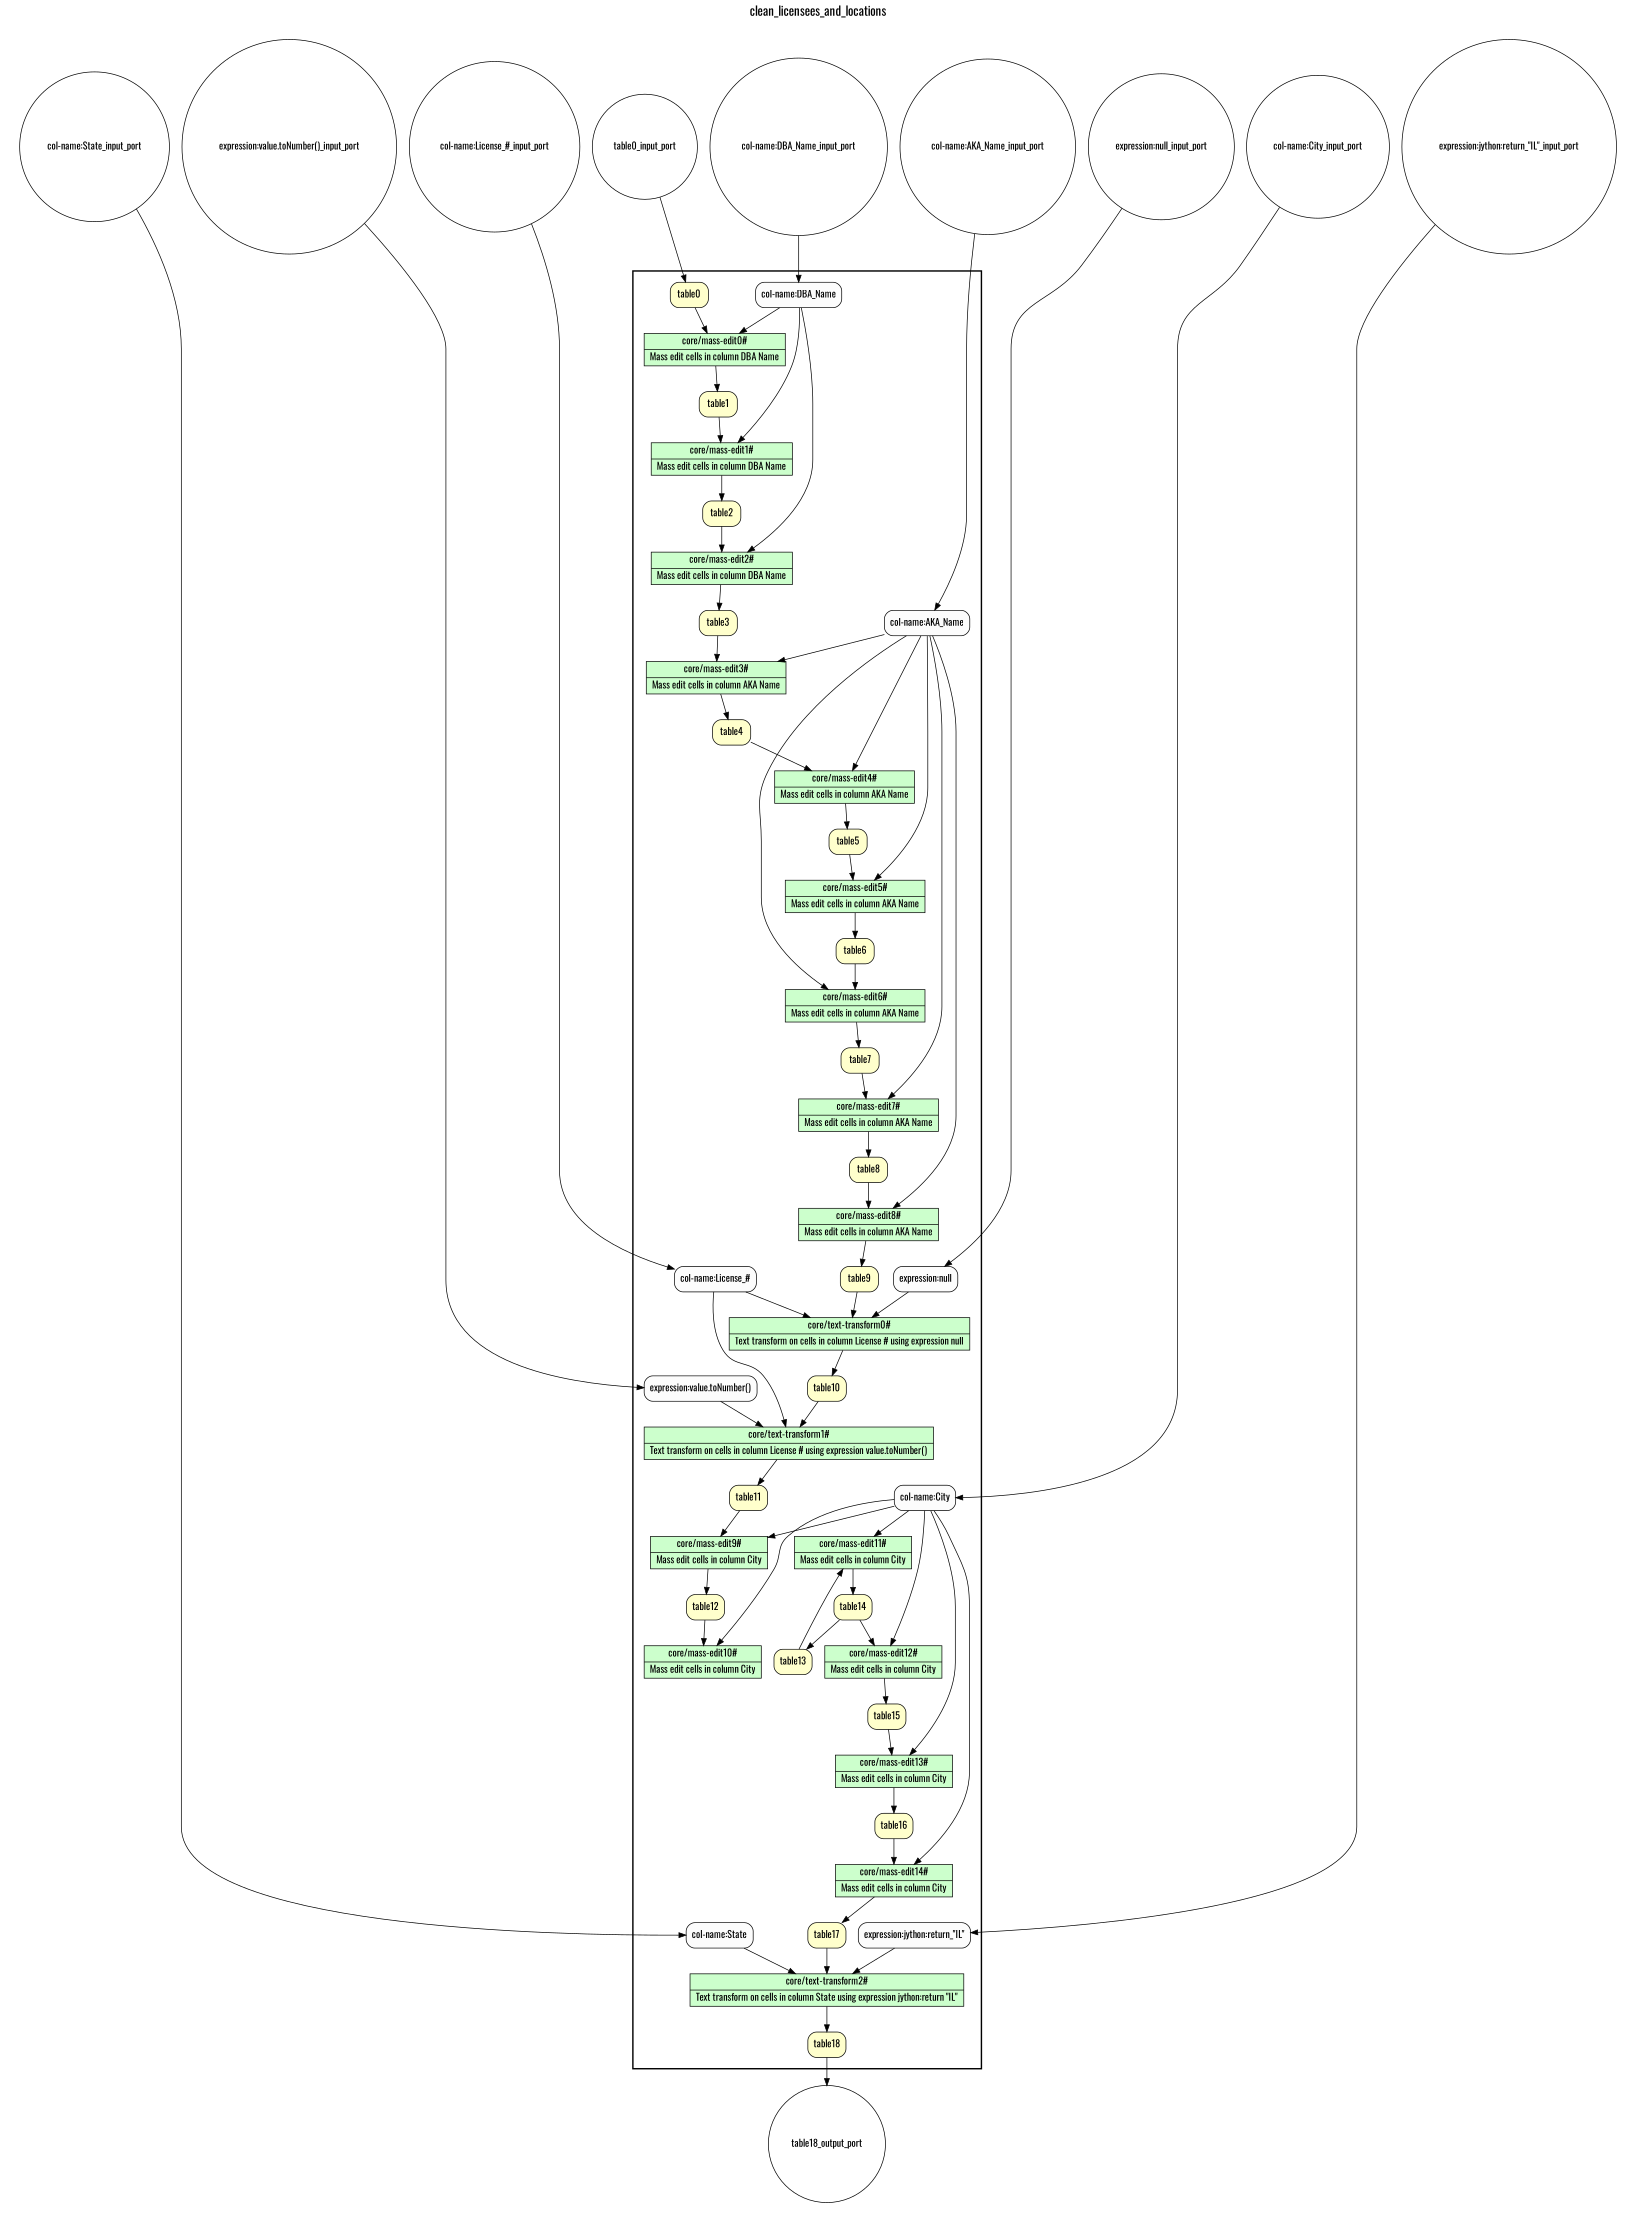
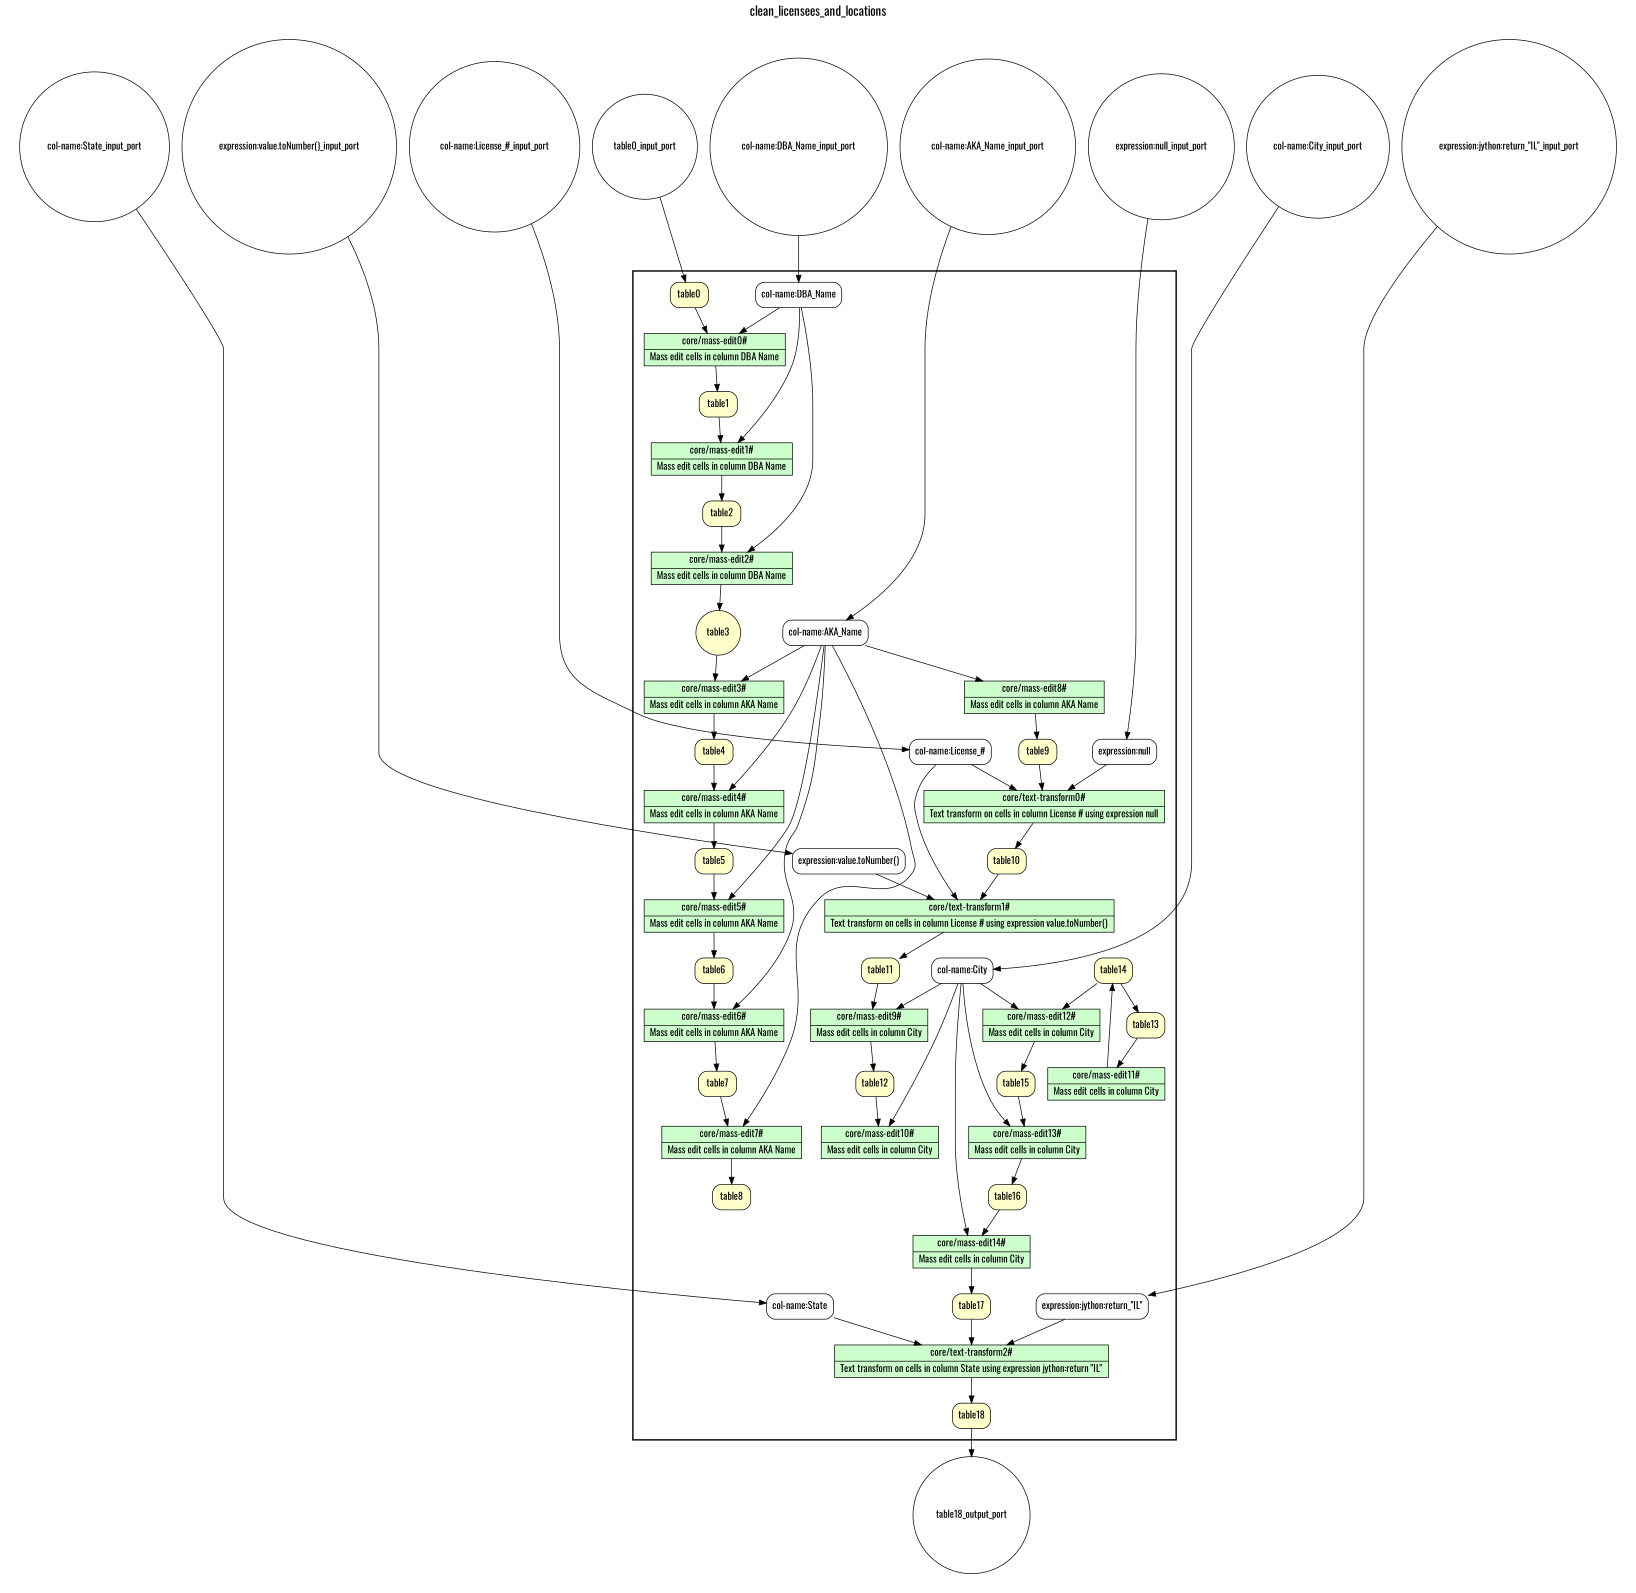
  digraph {
    fontname=Oswald
    fontsize=18
    label=clean_licensees_and_locations
    labelloc=t
    rankdir=TB
    node [fillcolor="#FFFFCC" fontname=Oswald peripheries=1 shape=box style="rounded,filled"]
    edge [fontname=Oswald]
    n1 [fillcolor="#CCFFCC" label="{<f0> core/mass-edit0# |<f1> Mass edit cells in column DBA Name}" rankdir=LR shape=record style=filled]
    table1
    n3 [fillcolor="#CCFFCC" label="{<f0> core/mass-edit1# |<f1> Mass edit cells in column DBA Name}" rankdir=LR shape=record style=filled]
    table2
    n5 [fillcolor="#CCFFCC" label="{<f0> core/mass-edit2# |<f1> Mass edit cells in column DBA Name}" rankdir=LR shape=record style=filled]
-   table3
+   table3 [shape=circle]
    n7 [fillcolor="#CCFFCC" label="{<f0> core/mass-edit3# |<f1> Mass edit cells in column AKA Name}" rankdir=LR shape=record style=filled]
    table4
    n9 [fillcolor="#CCFFCC" label="{<f0> core/mass-edit4# |<f1> Mass edit cells in column AKA Name}" rankdir=LR shape=record style=filled]
    table5
    n11 [fillcolor="#CCFFCC" label="{<f0> core/mass-edit5# |<f1> Mass edit cells in column AKA Name}" rankdir=LR shape=record style=filled]
    table6
    n13 [fillcolor="#CCFFCC" label="{<f0> core/mass-edit6# |<f1> Mass edit cells in column AKA Name}" rankdir=LR shape=record style=filled]
    table7
    n15 [fillcolor="#CCFFCC" label="{<f0> core/mass-edit7# |<f1> Mass edit cells in column AKA Name}" rankdir=LR shape=record style=filled]
    table8
    n17 [fillcolor="#CCFFCC" label="{<f0> core/mass-edit8# |<f1> Mass edit cells in column AKA Name}" rankdir=LR shape=record style=filled]
    table9
    n19 [fillcolor="#CCFFCC" label="{<f0> core/text-transform0# |<f1> Text transform on cells in column License # using expression null}" rankdir=LR shape=record style=filled]
    table10
    n21 [fillcolor="#CCFFCC" label="{<f0> core/text-transform1# |<f1> Text transform on cells in column License # using expression value.toNumber()}" rankdir=LR shape=record style=filled]
    table11
    n23 [fillcolor="#CCFFCC" label="{<f0> core/mass-edit9# |<f1> Mass edit cells in column City}" rankdir=LR shape=record style=filled]
    table12
    n25 [fillcolor="#CCFFCC" label="{<f0> core/mass-edit10# |<f1> Mass edit cells in column City}" rankdir=LR shape=record style=filled]
    table13
    n27 [fillcolor="#CCFFCC" label="{<f0> core/mass-edit11# |<f1> Mass edit cells in column City}" rankdir=LR shape=record style=filled]
    table14
    n29 [fillcolor="#CCFFCC" label="{<f0> core/mass-edit12# |<f1> Mass edit cells in column City}" rankdir=LR shape=record style=filled]
    table15
    n31 [fillcolor="#CCFFCC" label="{<f0> core/mass-edit13# |<f1> Mass edit cells in column City}" rankdir=LR shape=record style=filled]
    table16
    n33 [fillcolor="#CCFFCC" label="{<f0> core/mass-edit14# |<f1> Mass edit cells in column City}" rankdir=LR shape=record style=filled]
    table17
    n35 [fillcolor="#CCFFCC" label="{<f0> core/text-transform2# |<f1> Text transform on cells in column State using expression jython\:return \"IL\"}" rankdir=LR shape=record style=filled]
    table18
    table0
    "col-name:DBA_Name" [fillcolor="#FCFCFC"]
    "col-name:AKA_Name" [fillcolor="#FCFCFC"]
    "col-name:License_#" [fillcolor="#FCFCFC"]
    "expression:null" [fillcolor="#FCFCFC"]
    "expression:value.toNumber()" [fillcolor="#FCFCFC"]
    "col-name:City" [fillcolor="#FCFCFC"]
    "col-name:State" [fillcolor="#FCFCFC"]
    "expression:jython:return_\"IL\"" [fillcolor="#FCFCFC"]
    "col-name:AKA_Name_input_port" [fillcolor="#FFFFFF" shape=circle width=0.2]
    "col-name:DBA_Name_input_port" [fillcolor="#FFFFFF" shape=circle width=0.2]
    "expression:null_input_port" [fillcolor="#FFFFFF" shape=circle width=0.2]
    "expression:value.toNumber()_input_port" [fillcolor="#FFFFFF" shape=circle width=0.2]
    "col-name:State_input_port" [fillcolor="#FFFFFF" shape=circle width=0.2]
    "col-name:City_input_port" [fillcolor="#FFFFFF" shape=circle width=0.2]
    "expression:jython:return_\"IL\"_input_port" [fillcolor="#FFFFFF" shape=circle width=0.2]
    "col-name:License_#_input_port" [fillcolor="#FFFFFF" shape=circle width=0.2]
    table0_input_port [fillcolor="#FFFFFF" shape=circle width=0.2]
    table18_output_port [fillcolor="#FFFFFF" shape=circle width=0.2]
    subgraph cluster_1 {
      color=black
      label=""
      penwidth=2
      subgraph cluster_2 {
        color=white
        label=""
        penwidth=2
        n1
        table1
        n3
        table2
        n5
        table3
        n7
        table4
        n9
        table5
        n11
        table6
        n13
        table7
        n15
        table8
        n17
        table9
        n19
        table10
        n21
        table11
        n23
        table12
        n25
        table13
        n27
        table14
        n29
        table15
        n31
        table16
        n33
        table17
        n35
        table18
        table0
        "col-name:DBA_Name"
        "col-name:AKA_Name"
        "col-name:License_#"
        "expression:null"
        "expression:value.toNumber()"
        "col-name:City"
        "col-name:State"
        "expression:jython:return_\"IL\""
      }
    }
    subgraph cluster_3 {
      color=white
      label=""
      subgraph cluster_4 {
        color=white
        label=""
        table18_output_port
      }
    }
    subgraph cluster_5 {
      color=white
      label=""
      subgraph cluster_6 {
        color=white
        label=""
        "col-name:AKA_Name_input_port"
        "col-name:DBA_Name_input_port"
        "expression:null_input_port"
        "expression:value.toNumber()_input_port"
        "col-name:State_input_port"
        "col-name:City_input_port"
        "expression:jython:return_\"IL\"_input_port"
        "col-name:License_#_input_port"
        table0_input_port
      }
    }
    n1 -> table1
    table1 -> n3
    n3 -> table2
    table2 -> n5
    n5 -> table3
    table3 -> n7
    n7 -> table4
    table4 -> n9
    n9 -> table5
    table5 -> n11
    n11 -> table6
    table6 -> n13
    n13 -> table7
    table7 -> n15
    n15 -> table8
-   table8 -> n17
    n17 -> table9
    table9 -> n19
    n19 -> table10
    table10 -> n21
    n21 -> table11
    table11 -> n23
    n23 -> table12
    table12 -> n25
    table13 -> n27
    n27 -> table14
    table14 -> table13
    table14 -> n29
    n29 -> table15
    table15 -> n31
    n31 -> table16
    table16 -> n33
    n33 -> table17
    table17 -> n35
    n35 -> table18
    table18 -> table18_output_port
    table0 -> n1
    "col-name:DBA_Name" -> n1
    "col-name:DBA_Name" -> n3
    "col-name:DBA_Name" -> n5
    "col-name:AKA_Name" -> n7
    "col-name:AKA_Name" -> n9
    "col-name:AKA_Name" -> n11
    "col-name:AKA_Name" -> n13
    "col-name:AKA_Name" -> n15
    "col-name:AKA_Name" -> n17
    "col-name:License_#" -> n19
    "col-name:License_#" -> n21
    "expression:null" -> n19
    "expression:value.toNumber()" -> n21
    "col-name:City" -> n23
    "col-name:City" -> n25
-   "col-name:City" -> n27
    "col-name:City" -> n29
    "col-name:City" -> n31
    "col-name:City" -> n33
    "col-name:State" -> n35
    "expression:jython:return_\"IL\"" -> n35
    "col-name:AKA_Name_input_port" -> "col-name:AKA_Name"
    "col-name:DBA_Name_input_port" -> "col-name:DBA_Name"
    "expression:null_input_port" -> "expression:null"
    "expression:value.toNumber()_input_port" -> "expression:value.toNumber()"
    "col-name:State_input_port" -> "col-name:State"
    "col-name:City_input_port" -> "col-name:City"
    "expression:jython:return_\"IL\"_input_port" -> "expression:jython:return_\"IL\""
    "col-name:License_#_input_port" -> "col-name:License_#"
    table0_input_port -> table0
  }
